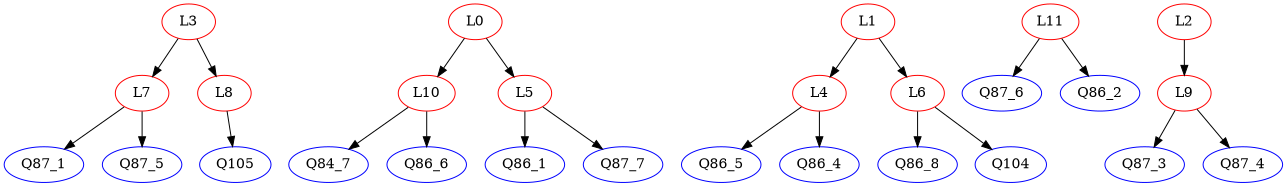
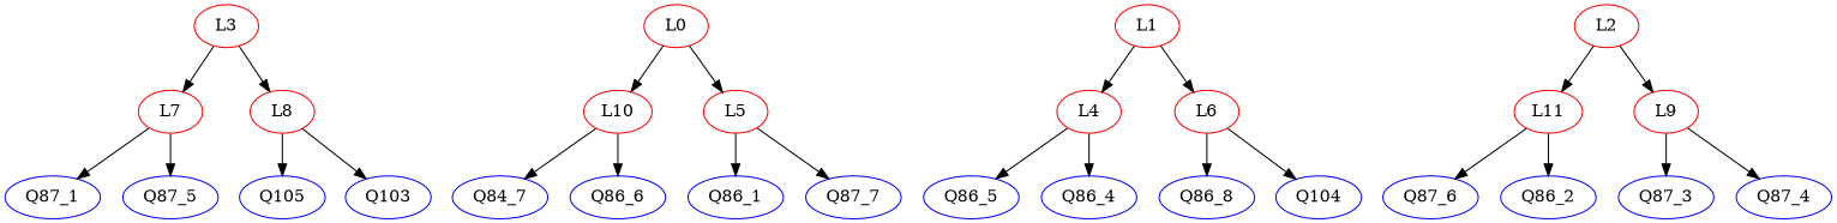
  digraph {
    node [color=blue]
    edge [color=black]
    L7 [color=red]
    Q87_1
    Q87_5
    L10 [color=red]
    n5 [label=Q84_7]
    Q86_6
    Q86_8
    L11 [color=red]
    Q87_6
    Q86_2
    L3 [color=red]
    L8 [color=red]
    Q105
    L9 [color=red]
    Q87_3
    Q87_4
    Q86_5
    L4 [color=red]
    Q86_4
    L2 [color=red]
+   Q103
    L6 [color=red]
    Q104
    L5 [color=red]
    Q86_1
    n26 [label=Q87_7]
    L1 [color=red]
    L0 [color=red]
    subgraph sub_1 {
    }
    subgraph sub_2 {
      L7
      Q87_1
      Q87_5
      L10
      n5
      Q86_6
      Q86_8
      L11
      Q87_6
      Q86_2
      L3
      L8
      Q105
      L9
      Q87_3
      Q87_4
      Q86_5
      L4
      Q86_4
      L2
+     Q103
      L6
      Q104
      L5
      Q86_1
      n26
      L1
      L0
    }
    L7 -> Q87_1
    L7 -> Q87_5
    L10 -> n5
    L10 -> Q86_6
    L11 -> Q87_6
    L11 -> Q86_2
    L3 -> L7
    L3 -> L8
    L8 -> Q105
+   L8 -> Q103
    L9 -> Q87_3
    L9 -> Q87_4
    L4 -> Q86_5
    L4 -> Q86_4
+   L2 -> L11
    L2 -> L9
    L6 -> Q86_8
    L6 -> Q104
    L5 -> Q86_1
    L5 -> n26
    L1 -> L4
    L1 -> L6
    L0 -> L10
    L0 -> L5
  }
